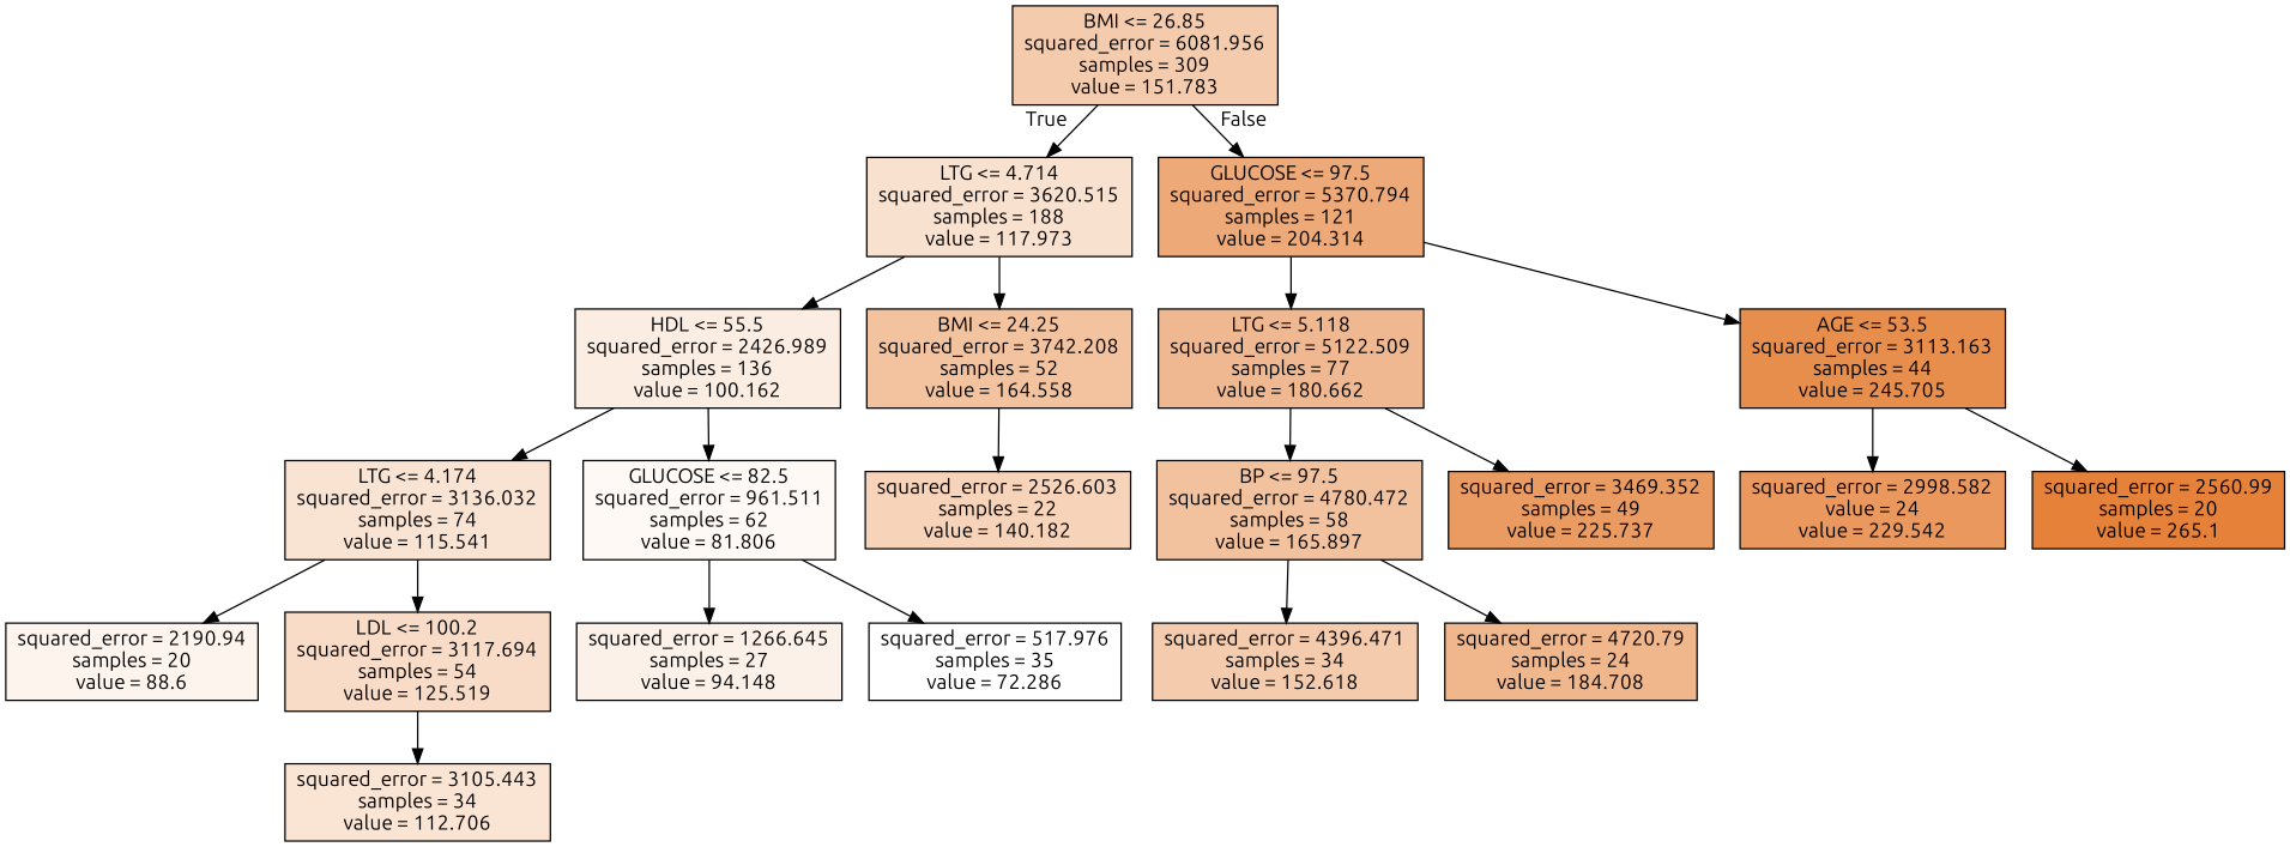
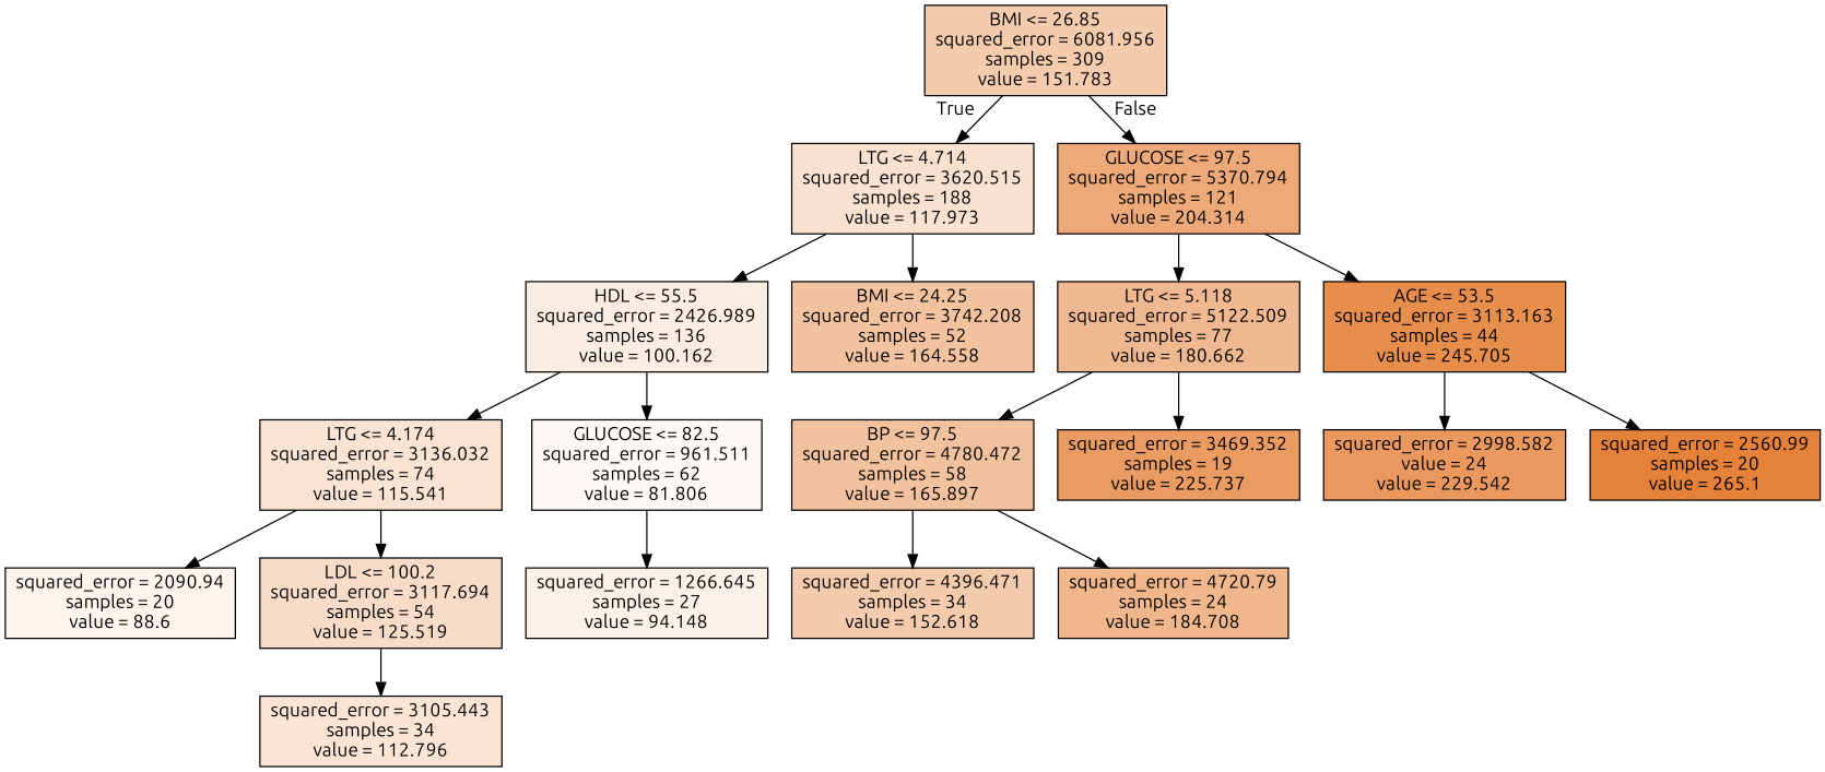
  digraph {
    fontname=Ubuntu
    node [color=black fillcolor="#f4cbad" fontname=Ubuntu shape=box style=filled]
    edge [fontname=Ubuntu]
    n1 [label="BMI <= 26.85\nsquared_error = 6081.956\nsamples = 309\nvalue = 151.783"]
    n2 [fillcolor="#f9e1d0" label="LTG <= 4.714\nsquared_error = 3620.515\nsamples = 188\nvalue = 117.973"]
    n3 [fillcolor="#eda977" label="GLUCOSE <= 97.5\nsquared_error = 5370.794\nsamples = 121\nvalue = 204.314"]
    n4 [fillcolor="#fbede2" label="HDL <= 55.5\nsquared_error = 2426.989\nsamples = 136\nvalue = 100.162"]
    n5 [fillcolor="#f3c3a0" label="BMI <= 24.25\nsquared_error = 3742.208\nsamples = 52\nvalue = 164.558"]
    n6 [fillcolor="#f0b890" label="LTG <= 5.118\nsquared_error = 5122.509\nsamples = 77\nvalue = 180.662"]
    n7 [fillcolor="#e88e4d" label="AGE <= 53.5\nsquared_error = 3113.163\nsamples = 44\nvalue = 245.705"]
    n8 [fillcolor="#f9e3d3" label="LTG <= 4.174\nsquared_error = 3136.032\nsamples = 74\nvalue = 115.541"]
    n9 [fillcolor="#fef9f5" label="GLUCOSE <= 82.5\nsquared_error = 961.511\nsamples = 62\nvalue = 81.806"]
-   n10 [fillcolor="#f6d3b9" label="squared_error = 2526.603\nsamples = 22\nvalue = 140.182"]
-   n11 [fillcolor="#fdf4ee" label="squared_error = 2190.94\nsamples = 20\nvalue = 88.6"]
+   n11 [fillcolor="#fdf4ee" label="squared_error = 2090.94\nsamples = 20\nvalue = 88.6"]
    n12 [fillcolor="#f8dcc8" label="LDL <= 100.2\nsquared_error = 3117.694\nsamples = 54\nvalue = 125.519"]
    n13 [fillcolor="#fcf1e9" label="squared_error = 1266.645\nsamples = 27\nvalue = 94.148"]
-   n14 [fillcolor="#ffffff" label="squared_error = 517.976\nsamples = 35\nvalue = 72.286"]
-   n15 [fillcolor="#fae5d5" label="squared_error = 3105.443\nsamples = 34\nvalue = 112.706"]
+   n15 [fillcolor="#fae5d5" label="squared_error = 3105.443\nsamples = 34\nvalue = 112.796"]
    n16 [fillcolor="#f2c29f" label="BP <= 97.5\nsquared_error = 4780.472\nsamples = 58\nvalue = 165.897"]
-   n17 [fillcolor="#ea9b61" label="squared_error = 3469.352\nsamples = 49\nvalue = 225.737"]
+   n17 [fillcolor="#ea9b61" label="squared_error = 3469.352\nsamples = 19\nvalue = 225.737"]
    n18 [fillcolor="#ea985e" label="squared_error = 2998.582\nvalue = 24\nvalue = 229.542"]
    n19 [fillcolor="#e58139" label="squared_error = 2560.99\nsamples = 20\nvalue = 265.1"]
    n20 [label="squared_error = 4396.471\nsamples = 34\nvalue = 152.618"]
    n21 [fillcolor="#f0b68c" label="squared_error = 4720.79\nsamples = 24\nvalue = 184.708"]
    n1 -> n2 [headlabel=True labelangle=45 labeldistance=2.5]
    n1 -> n3 [headlabel=False labelangle=-45 labeldistance=2.5]
    n2 -> n4
    n2 -> n5
    n3 -> n6
    n3 -> n7
    n4 -> n8
    n4 -> n9
-   n5 -> n10
    n6 -> n16
    n6 -> n17
    n7 -> n18
    n7 -> n19
    n8 -> n11
    n8 -> n12
    n9 -> n13
-   n9 -> n14
    n12 -> n15
    n16 -> n20
    n16 -> n21
  }
